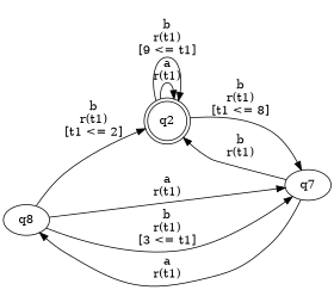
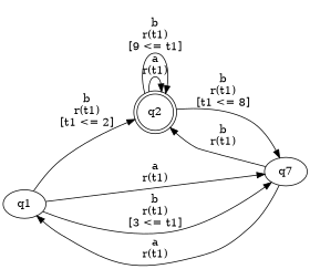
  digraph {
    rankdir=LR
-   n1 [label=q8]
+   n1 [label=q1]
    n2 [label=q2 shape=doublecircle]
    n3 [label=q7]
    n1 -> n2 [label="b\nr(t1)\n[t1 <= 2]"]
    n1 -> n3 [label="a\nr(t1)\n"]
    n1 -> n3 [label="b\nr(t1)\n[3 <= t1]"]
    n2 -> n2 [label="a\nr(t1)\n"]
    n2 -> n2 [label="b\nr(t1)\n[9 <= t1]"]
    n2 -> n3 [label="b\nr(t1)\n[t1 <= 8]"]
    n3 -> n1 [label="a\nr(t1)\n"]
    n3 -> n2 [label="b\nr(t1)\n"]
  }
